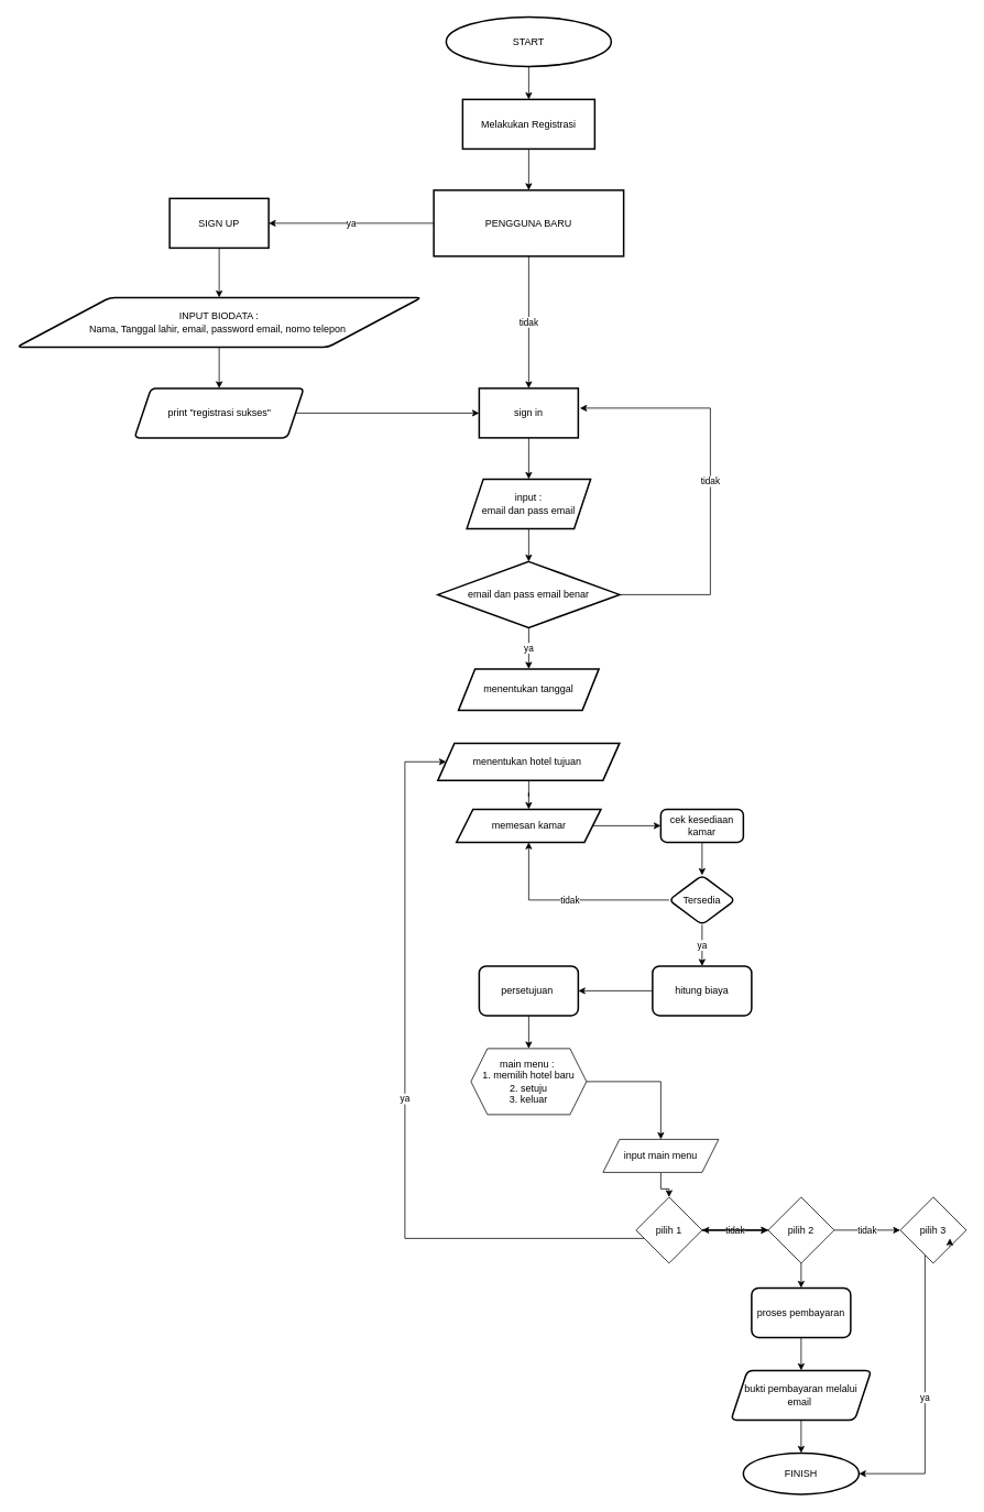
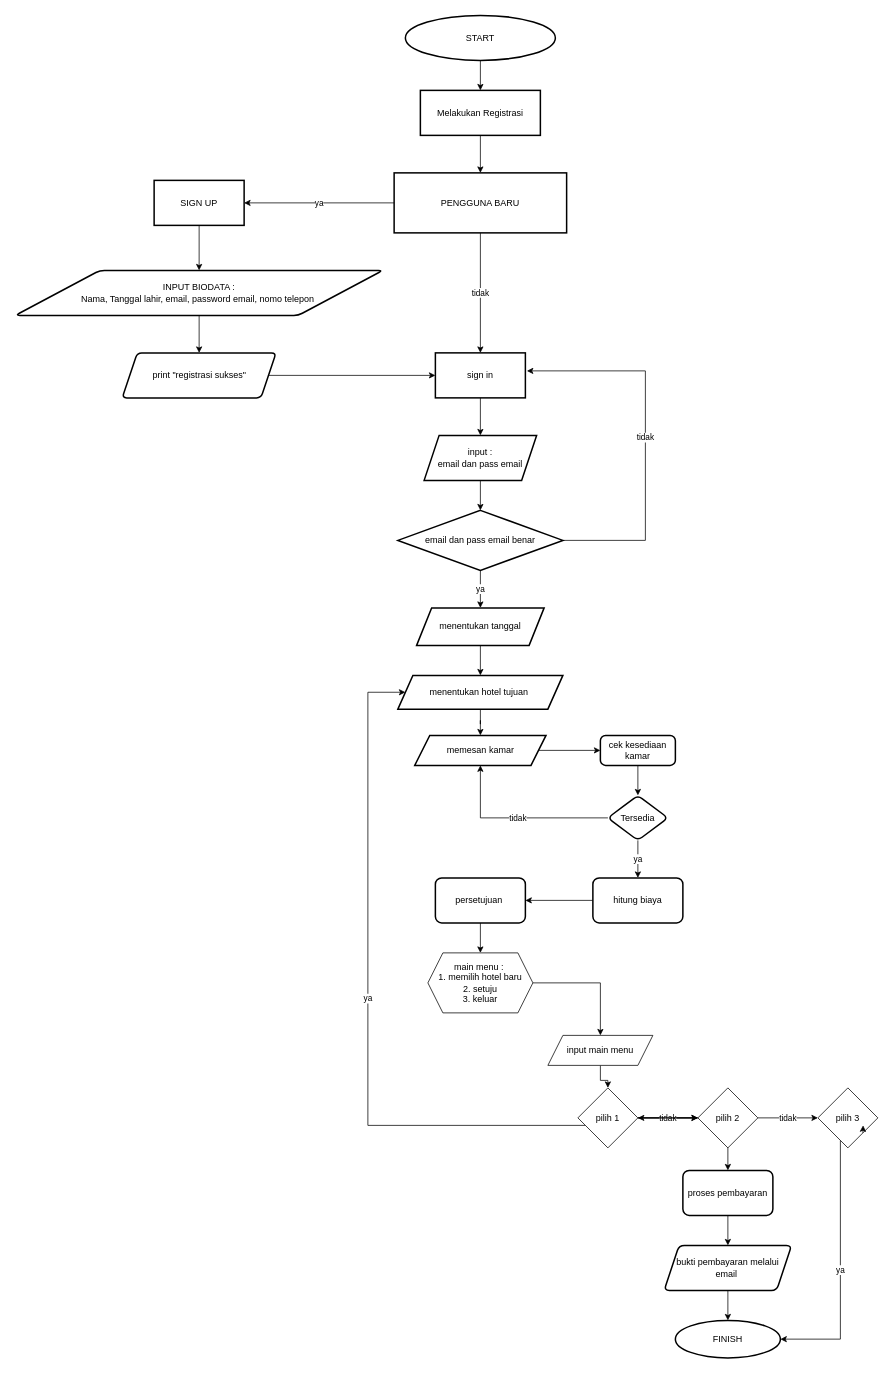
  <mxCell id="0" />
  <mxCell id="1" parent="0" />
  <mxCell id="2" value="" style="edgeStyle=orthogonalEdgeStyle;rounded=0;orthogonalLoop=1;jettySize=auto;html=1;" parent="1" source="3" target="5" edge="1"><mxGeometry relative="1" as="geometry" /></mxCell>
  <mxCell id="3" value="START" style="strokeWidth=2;html=1;shape=mxgraph.flowchart.start_1;whiteSpace=wrap;" parent="1" vertex="1"><mxGeometry x="540" y="20" width="200" height="60" as="geometry" /></mxCell>
  <mxCell id="4" value="" style="edgeStyle=orthogonalEdgeStyle;rounded=0;orthogonalLoop=1;jettySize=auto;html=1;" parent="1" source="5" target="8" edge="1"><mxGeometry relative="1" as="geometry" /></mxCell>
  <mxCell id="5" value="Melakukan Registrasi" style="whiteSpace=wrap;html=1;strokeWidth=2;" parent="1" vertex="1"><mxGeometry x="560" y="120" width="160" height="60" as="geometry" /></mxCell>
  <mxCell id="6" value="ya" style="edgeStyle=orthogonalEdgeStyle;rounded=0;orthogonalLoop=1;jettySize=auto;html=1;" parent="1" source="8" target="10" edge="1"><mxGeometry relative="1" as="geometry" /></mxCell>
  <mxCell id="7" value="tidak" style="edgeStyle=orthogonalEdgeStyle;rounded=0;orthogonalLoop=1;jettySize=auto;html=1;" parent="1" source="8" target="16" edge="1"><mxGeometry relative="1" as="geometry" /></mxCell>
  <mxCell id="8" value="PENGGUNA BARU" style="whiteSpace=wrap;html=1;strokeWidth=2;rounded=0;" parent="1" vertex="1"><mxGeometry x="525" y="230" width="230" height="80" as="geometry" /></mxCell>
  <mxCell id="9" value="" style="edgeStyle=orthogonalEdgeStyle;rounded=0;orthogonalLoop=1;jettySize=auto;html=1;" parent="1" source="10" target="12" edge="1"><mxGeometry relative="1" as="geometry" /></mxCell>
  <mxCell id="10" value="SIGN UP" style="whiteSpace=wrap;html=1;strokeWidth=2;" parent="1" vertex="1"><mxGeometry x="205" y="240" width="120" height="60" as="geometry" /></mxCell>
  <mxCell id="11" value="" style="edgeStyle=orthogonalEdgeStyle;rounded=0;orthogonalLoop=1;jettySize=auto;html=1;" parent="1" source="12" target="14" edge="1"><mxGeometry relative="1" as="geometry" /></mxCell>
  <mxCell id="12" value="INPUT BIODATA :&lt;br&gt;&lt;div&gt;Nama, Tanggal lahir, email, password email, nomo telepon&amp;nbsp;&lt;/div&gt;" style="shape=parallelogram;html=1;strokeWidth=2;perimeter=parallelogramPerimeter;whiteSpace=wrap;rounded=1;arcSize=12;size=0.23;" parent="1" vertex="1"><mxGeometry x="20" y="360" width="490" height="60" as="geometry" /></mxCell>
  <mxCell id="13" style="edgeStyle=orthogonalEdgeStyle;rounded=0;orthogonalLoop=1;jettySize=auto;html=1;entryX=0;entryY=0.5;entryDx=0;entryDy=0;" parent="1" source="14" target="16" edge="1"><mxGeometry relative="1" as="geometry" /></mxCell>
  <mxCell id="14" value="print &quot;registrasi sukses&quot;" style="shape=parallelogram;perimeter=parallelogramPerimeter;whiteSpace=wrap;html=1;fixedSize=1;strokeWidth=2;rounded=1;arcSize=12;" parent="1" vertex="1"><mxGeometry x="162.5" y="470" width="205" height="60" as="geometry" /></mxCell>
  <mxCell id="15" value="" style="edgeStyle=orthogonalEdgeStyle;rounded=0;orthogonalLoop=1;jettySize=auto;html=1;" parent="1" source="16" target="18" edge="1"><mxGeometry relative="1" as="geometry" /></mxCell>
  <mxCell id="16" value="sign in" style="whiteSpace=wrap;html=1;strokeWidth=2;" parent="1" vertex="1"><mxGeometry x="580" y="470" width="120" height="60" as="geometry" /></mxCell>
  <mxCell id="17" value="" style="edgeStyle=orthogonalEdgeStyle;rounded=0;orthogonalLoop=1;jettySize=auto;html=1;" parent="1" source="18" target="20" edge="1"><mxGeometry relative="1" as="geometry" /></mxCell>
  <mxCell id="18" value="input :&lt;br&gt;email dan pass email" style="shape=parallelogram;perimeter=parallelogramPerimeter;whiteSpace=wrap;html=1;fixedSize=1;strokeWidth=2;" parent="1" vertex="1"><mxGeometry x="565" y="580" width="150" height="60" as="geometry" /></mxCell>
  <mxCell id="19" value="ya" style="edgeStyle=orthogonalEdgeStyle;rounded=0;orthogonalLoop=1;jettySize=auto;html=1;" parent="1" source="20" target="22" edge="1"><mxGeometry relative="1" as="geometry" /></mxCell>
  <mxCell id="20" value="email dan pass email benar" style="rhombus;whiteSpace=wrap;html=1;strokeWidth=2;" parent="1" vertex="1"><mxGeometry x="530" y="680" width="220" height="80" as="geometry" /></mxCell>
+ <mxCell id="21" value="" style="edgeStyle=orthogonalEdgeStyle;rounded=0;orthogonalLoop=1;jettySize=auto;html=1;" parent="1" source="22" target="25" edge="1"><mxGeometry relative="1" as="geometry" /></mxCell>
  <mxCell id="22" value="menentukan tanggal" style="shape=parallelogram;perimeter=parallelogramPerimeter;whiteSpace=wrap;html=1;fixedSize=1;strokeWidth=2;" parent="1" vertex="1"><mxGeometry x="555" y="810" width="170" height="50" as="geometry" /></mxCell>
  <mxCell id="23" value="tidak" style="edgeStyle=orthogonalEdgeStyle;rounded=0;orthogonalLoop=1;jettySize=auto;html=1;" parent="1" source="20" edge="1"><mxGeometry relative="1" as="geometry"><mxPoint x="702" y="494" as="targetPoint" /><Array as="points"><mxPoint x="860" y="720" /><mxPoint x="860" y="494" /></Array></mxGeometry></mxCell>
  <mxCell id="24" value="" style="edgeStyle=orthogonalEdgeStyle;rounded=0;orthogonalLoop=1;jettySize=auto;html=1;" parent="1" source="25" target="27" edge="1"><mxGeometry relative="1" as="geometry" /></mxCell>
  <mxCell id="25" value="menentukan hotel tujuan&amp;nbsp;" style="shape=parallelogram;perimeter=parallelogramPerimeter;whiteSpace=wrap;html=1;fixedSize=1;strokeWidth=2;" parent="1" vertex="1"><mxGeometry x="530" y="900" width="220" height="45" as="geometry" /></mxCell>
  <mxCell id="26" style="edgeStyle=orthogonalEdgeStyle;rounded=0;orthogonalLoop=1;jettySize=auto;html=1;entryX=0;entryY=0.5;entryDx=0;entryDy=0;" parent="1" source="27" target="29" edge="1"><mxGeometry relative="1" as="geometry" /></mxCell>
  <mxCell id="27" value="memesan kamar" style="shape=parallelogram;perimeter=parallelogramPerimeter;whiteSpace=wrap;html=1;fixedSize=1;strokeWidth=2;" parent="1" vertex="1"><mxGeometry x="552.5" y="980" width="175" height="40" as="geometry" /></mxCell>
  <mxCell id="28" value="" style="edgeStyle=orthogonalEdgeStyle;rounded=0;orthogonalLoop=1;jettySize=auto;html=1;" parent="1" source="29" target="32" edge="1"><mxGeometry relative="1" as="geometry" /></mxCell>
  <mxCell id="29" value="cek kesediaan kamar" style="rounded=1;whiteSpace=wrap;html=1;absoluteArcSize=1;arcSize=14;strokeWidth=2;" parent="1" vertex="1"><mxGeometry x="800" y="980" width="100" height="40" as="geometry" /></mxCell>
  <mxCell id="30" value="ya" style="edgeStyle=orthogonalEdgeStyle;rounded=0;orthogonalLoop=1;jettySize=auto;html=1;" parent="1" source="32" target="34" edge="1"><mxGeometry relative="1" as="geometry" /></mxCell>
  <mxCell id="31" value="tidak" style="edgeStyle=orthogonalEdgeStyle;rounded=0;orthogonalLoop=1;jettySize=auto;html=1;entryX=0.5;entryY=1;entryDx=0;entryDy=0;" parent="1" source="32" target="27" edge="1"><mxGeometry relative="1" as="geometry" /></mxCell>
  <mxCell id="32" value="Tersedia" style="rhombus;whiteSpace=wrap;html=1;rounded=1;arcSize=14;strokeWidth=2;" parent="1" vertex="1"><mxGeometry x="810" y="1060" width="80" height="60" as="geometry" /></mxCell>
  <mxCell id="33" value="" style="edgeStyle=orthogonalEdgeStyle;rounded=0;orthogonalLoop=1;jettySize=auto;html=1;" parent="1" source="34" target="36" edge="1"><mxGeometry relative="1" as="geometry" /></mxCell>
  <mxCell id="34" value="hitung biaya" style="whiteSpace=wrap;html=1;rounded=1;arcSize=14;strokeWidth=2;" parent="1" vertex="1"><mxGeometry x="790" y="1170" width="120" height="60" as="geometry" /></mxCell>
  <mxCell id="35" style="edgeStyle=orthogonalEdgeStyle;rounded=0;orthogonalLoop=1;jettySize=auto;html=1;entryX=0.5;entryY=0;entryDx=0;entryDy=0;" parent="1" source="36" target="43" edge="1"><mxGeometry relative="1" as="geometry" /></mxCell>
  <mxCell id="36" value="persetujuan&amp;nbsp;" style="whiteSpace=wrap;html=1;rounded=1;arcSize=14;strokeWidth=2;" parent="1" vertex="1"><mxGeometry x="580" y="1170" width="120" height="60" as="geometry" /></mxCell>
  <mxCell id="37" value="" style="edgeStyle=orthogonalEdgeStyle;rounded=0;orthogonalLoop=1;jettySize=auto;html=1;" parent="1" source="38" target="40" edge="1"><mxGeometry relative="1" as="geometry" /></mxCell>
  <mxCell id="38" value="proses pembayaran" style="whiteSpace=wrap;html=1;rounded=1;arcSize=14;strokeWidth=2;" parent="1" vertex="1"><mxGeometry x="910" y="1560" width="120" height="60" as="geometry" /></mxCell>
  <mxCell id="39" value="" style="edgeStyle=orthogonalEdgeStyle;rounded=0;orthogonalLoop=1;jettySize=auto;html=1;" parent="1" source="40" target="41" edge="1"><mxGeometry relative="1" as="geometry" /></mxCell>
  <mxCell id="40" value="bukti pembayaran melalui email&amp;nbsp;" style="shape=parallelogram;perimeter=parallelogramPerimeter;whiteSpace=wrap;html=1;fixedSize=1;rounded=1;arcSize=14;strokeWidth=2;" parent="1" vertex="1"><mxGeometry x="885" y="1660" width="170" height="60" as="geometry" /></mxCell>
  <mxCell id="41" value="FINISH" style="ellipse;whiteSpace=wrap;html=1;rounded=1;arcSize=14;strokeWidth=2;" parent="1" vertex="1"><mxGeometry x="900" y="1760" width="140" height="50" as="geometry" /></mxCell>
  <mxCell id="42" value="" style="edgeStyle=orthogonalEdgeStyle;rounded=0;orthogonalLoop=1;jettySize=auto;html=1;" parent="1" source="43" target="45" edge="1"><mxGeometry relative="1" as="geometry" /></mxCell>
  <mxCell id="43" value="main menu :&amp;nbsp;&lt;div&gt;1. memilih hotel baru&lt;/div&gt;&lt;div&gt;&lt;span style=&quot;background-color: initial;&quot;&gt;2. setuju&lt;/span&gt;&lt;/div&gt;&lt;div&gt;&lt;span style=&quot;background-color: initial;&quot;&gt;3. keluar&lt;/span&gt;&lt;/div&gt;" style="shape=hexagon;perimeter=hexagonPerimeter2;whiteSpace=wrap;html=1;fixedSize=1;" parent="1" vertex="1"><mxGeometry x="570" y="1270" width="140" height="80" as="geometry" /></mxCell>
  <mxCell id="44" value="" style="edgeStyle=orthogonalEdgeStyle;rounded=0;orthogonalLoop=1;jettySize=auto;html=1;" parent="1" source="45" target="56" edge="1"><mxGeometry relative="1" as="geometry" /></mxCell>
  <mxCell id="45" value="input main menu" style="shape=parallelogram;perimeter=parallelogramPerimeter;whiteSpace=wrap;html=1;fixedSize=1;" parent="1" vertex="1"><mxGeometry x="730" y="1380" width="140" height="40" as="geometry" /></mxCell>
  <mxCell id="46" value="" style="edgeStyle=orthogonalEdgeStyle;rounded=0;orthogonalLoop=1;jettySize=auto;html=1;" parent="1" source="56" target="51" edge="1"><mxGeometry relative="1" as="geometry" /></mxCell>
  <mxCell id="47" value="ya" style="edgeStyle=orthogonalEdgeStyle;rounded=0;orthogonalLoop=1;jettySize=auto;html=1;entryX=0;entryY=0.5;entryDx=0;entryDy=0;" parent="1" source="56" target="25" edge="1"><mxGeometry relative="1" as="geometry"><Array as="points"><mxPoint x="490" y="1500" /><mxPoint x="490" y="923" /></Array></mxGeometry></mxCell>
  <mxCell id="48" value="tidak" style="edgeStyle=orthogonalEdgeStyle;rounded=0;orthogonalLoop=1;jettySize=auto;html=1;" parent="1" source="56" target="51" edge="1"><mxGeometry relative="1" as="geometry" /></mxCell>
  <mxCell id="49" value="tidak" style="edgeStyle=orthogonalEdgeStyle;rounded=0;orthogonalLoop=1;jettySize=auto;html=1;" parent="1" source="51" target="53" edge="1"><mxGeometry relative="1" as="geometry" /></mxCell>
  <mxCell id="50" value="ya" style="edgeStyle=orthogonalEdgeStyle;rounded=0;orthogonalLoop=1;jettySize=auto;html=1;" parent="1" source="56" target="38" edge="1"><mxGeometry relative="1" as="geometry" /></mxCell>
  <mxCell id="51" value="pilih 2" style="rhombus;whiteSpace=wrap;html=1;" parent="1" vertex="1"><mxGeometry x="930" y="1450" width="80" height="80" as="geometry" /></mxCell>
  <mxCell id="52" value="ya" style="edgeStyle=orthogonalEdgeStyle;rounded=0;orthogonalLoop=1;jettySize=auto;html=1;entryX=1;entryY=0.5;entryDx=0;entryDy=0;" parent="1" source="53" target="41" edge="1"><mxGeometry relative="1" as="geometry"><Array as="points"><mxPoint x="1120" y="1785" /></Array></mxGeometry></mxCell>
  <mxCell id="53" value="pilih 3" style="rhombus;whiteSpace=wrap;html=1;" parent="1" vertex="1"><mxGeometry x="1090" y="1450" width="80" height="80" as="geometry" /></mxCell>
  <mxCell id="54" style="edgeStyle=orthogonalEdgeStyle;rounded=0;orthogonalLoop=1;jettySize=auto;html=1;exitX=1;exitY=1;exitDx=0;exitDy=0;entryX=0.754;entryY=0.625;entryDx=0;entryDy=0;entryPerimeter=0;" parent="1" source="53" target="53" edge="1"><mxGeometry relative="1" as="geometry" /></mxCell>
  <mxCell id="55" value="" style="edgeStyle=orthogonalEdgeStyle;rounded=0;orthogonalLoop=1;jettySize=auto;html=1;" parent="1" source="51" target="56" edge="1"><mxGeometry relative="1" as="geometry"><mxPoint x="870" y="1500" as="sourcePoint" /><mxPoint x="800" y="1570" as="targetPoint" /></mxGeometry></mxCell>
  <mxCell id="56" value="pilih 1" style="rhombus;whiteSpace=wrap;html=1;" parent="1" vertex="1"><mxGeometry x="770" y="1450" width="80" height="80" as="geometry" /></mxCell>
